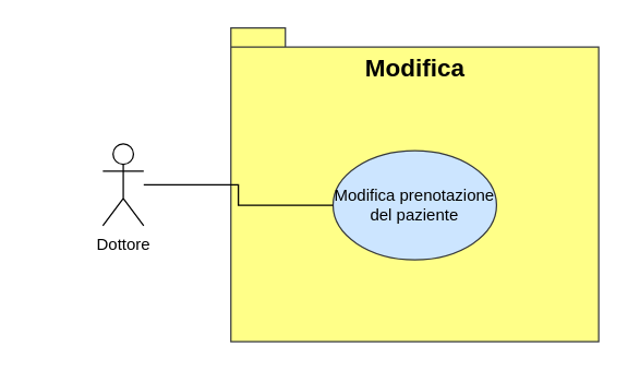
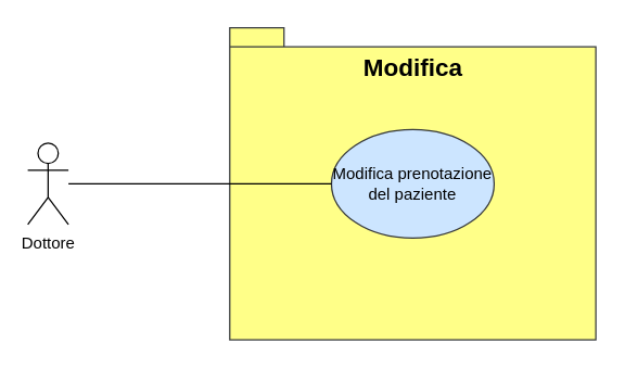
  <mxCell id="0" />
  <mxCell id="1" parent="0" />
- <mxCell id="2" value="Dottore" style="shape=umlActor;verticalLabelPosition=bottom;verticalAlign=top;html=1;outlineConnect=0;" vertex="1" parent="1"><mxGeometry x="75" y="105" width="30" height="60" as="geometry" /></mxCell>
+ <mxCell id="2" value="Dottore" style="shape=umlActor;verticalLabelPosition=bottom;verticalAlign=top;html=1;outlineConnect=0;" vertex="1" parent="1"><mxGeometry x="20" y="105" width="30" height="60" as="geometry" /></mxCell>
  <mxCell id="3" value="" style="shape=folder;fontStyle=1;spacingTop=10;tabWidth=40;tabHeight=14;tabPosition=left;html=1;fillColor=#ffff88;strokeColor=#36393d;" vertex="1" parent="1"><mxGeometry x="169" y="20" width="270" height="230" as="geometry" /></mxCell>
  <mxCell id="4" value="Modifica" style="text;html=1;align=center;verticalAlign=middle;resizable=0;points=[];autosize=1;strokeColor=none;fillColor=none;fontStyle=1;fontSize=18;" vertex="1" parent="1"><mxGeometry x="239" y="30" width="130" height="40" as="geometry" /></mxCell>
- <mxCell id="5" value="Modifica prenotazione del paziente" style="ellipse;whiteSpace=wrap;html=1;fontSize=12;fillColor=#cce5ff;strokeColor=#36393d;" vertex="1" parent="1"><mxGeometry x="244" y="110" width="120" height="80" as="geometry" /></mxCell>
+ <mxCell id="5" value="Modifica prenotazione del paziente" style="ellipse;whiteSpace=wrap;html=1;fontSize=12;fillColor=#cce5ff;strokeColor=#36393d;" vertex="1" parent="1"><mxGeometry x="244" y="95" width="120" height="80" as="geometry" /></mxCell>
  <mxCell id="6" style="edgeStyle=orthogonalEdgeStyle;rounded=0;orthogonalLoop=1;jettySize=auto;html=1;entryX=0;entryY=0.5;entryDx=0;entryDy=0;fontSize=12;endArrow=none;endFill=0;" edge="1" parent="1" source="2" target="5"><mxGeometry relative="1" as="geometry" /></mxCell>
